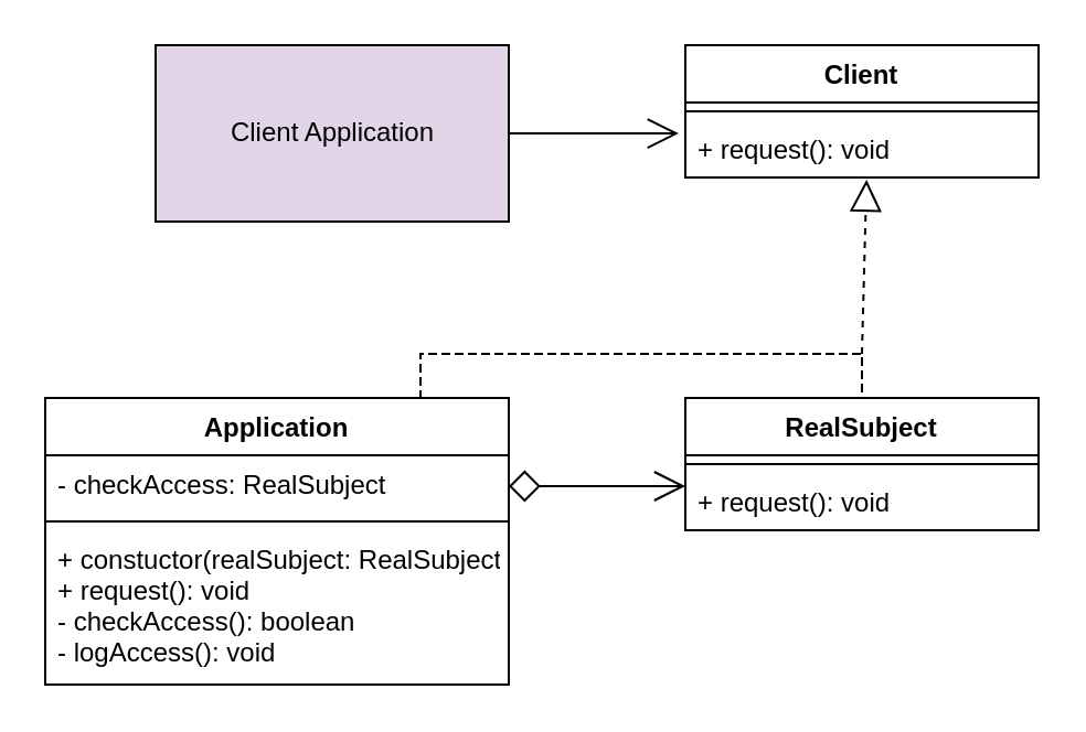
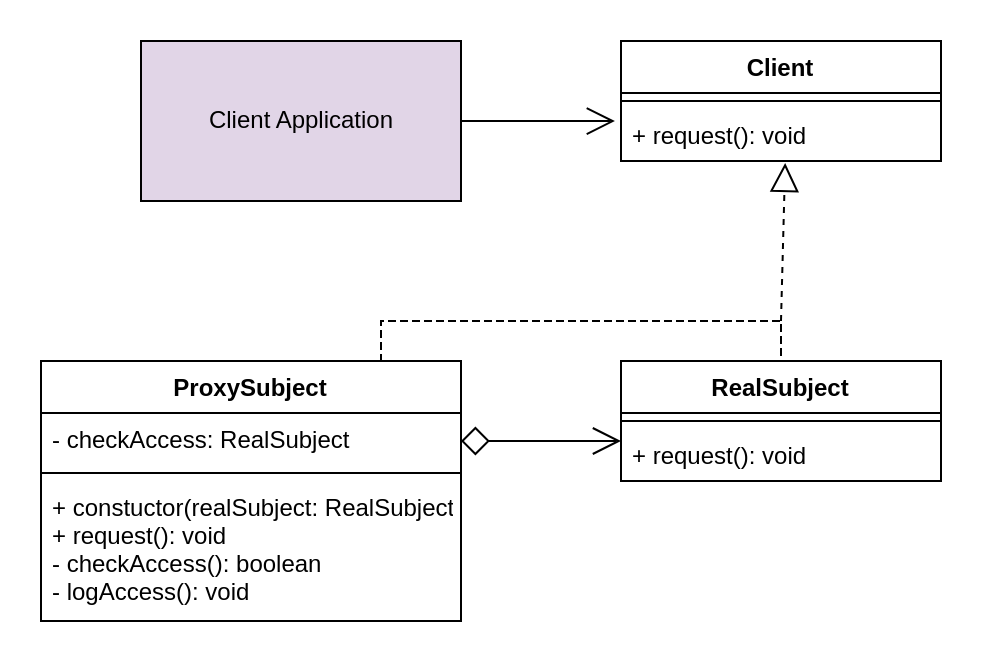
  <mxCell id="0" />
  <mxCell id="1" parent="0" />
  <mxCell id="2" style="edgeStyle=orthogonalEdgeStyle;rounded=0;orthogonalLoop=1;jettySize=auto;html=1;entryX=-0.019;entryY=0.231;entryDx=0;entryDy=0;entryPerimeter=0;endArrow=open;endFill=0;endSize=12;startSize=12;" edge="1" parent="1" source="3" target="9"><mxGeometry relative="1" as="geometry" /></mxCell>
  <mxCell id="3" value="Client Application" style="html=1;fillColor=#e1d5e7;" parent="1" vertex="1"><mxGeometry x="70" y="20" width="160" height="80" as="geometry" /></mxCell>
  <mxCell id="4" value="RealSubject" style="swimlane;fontStyle=1;align=center;verticalAlign=top;childLayout=stackLayout;horizontal=1;startSize=26;horizontalStack=0;resizeParent=1;resizeParentMax=0;resizeLast=0;collapsible=1;marginBottom=0;" parent="1" vertex="1"><mxGeometry x="310" y="180" width="160" height="60" as="geometry" /></mxCell>
  <mxCell id="5" value="" style="line;strokeWidth=1;fillColor=none;align=left;verticalAlign=middle;spacingTop=-1;spacingLeft=3;spacingRight=3;rotatable=0;labelPosition=right;points=[];portConstraint=eastwest;" parent="4" vertex="1"><mxGeometry y="26" width="160" height="8" as="geometry" /></mxCell>
  <mxCell id="6" value="+ request(): void" style="text;strokeColor=none;fillColor=none;align=left;verticalAlign=top;spacingLeft=4;spacingRight=4;overflow=hidden;rotatable=0;points=[[0,0.5],[1,0.5]];portConstraint=eastwest;" parent="4" vertex="1"><mxGeometry y="34" width="160" height="26" as="geometry" /></mxCell>
  <mxCell id="7" value="Client" style="swimlane;fontStyle=1;align=center;verticalAlign=top;childLayout=stackLayout;horizontal=1;startSize=26;horizontalStack=0;resizeParent=1;resizeParentMax=0;resizeLast=0;collapsible=1;marginBottom=0;" parent="1" vertex="1"><mxGeometry x="310" y="20" width="160" height="60" as="geometry" /></mxCell>
  <mxCell id="8" value="" style="line;strokeWidth=1;fillColor=none;align=left;verticalAlign=middle;spacingTop=-1;spacingLeft=3;spacingRight=3;rotatable=0;labelPosition=right;points=[];portConstraint=eastwest;" parent="7" vertex="1"><mxGeometry y="26" width="160" height="8" as="geometry" /></mxCell>
  <mxCell id="9" value="+ request(): void" style="text;strokeColor=none;fillColor=none;align=left;verticalAlign=top;spacingLeft=4;spacingRight=4;overflow=hidden;rotatable=0;points=[[0,0.5],[1,0.5]];portConstraint=eastwest;" parent="7" vertex="1"><mxGeometry y="34" width="160" height="26" as="geometry" /></mxCell>
  <mxCell id="10" value="" style="html=1;verticalAlign=bottom;startArrow=diamond;startFill=0;endArrow=open;startSize=12;endFill=0;endSize=12;" parent="1" edge="1"><mxGeometry width="60" relative="1" as="geometry"><mxPoint x="230" y="220" as="sourcePoint" /><mxPoint x="310" y="220" as="targetPoint" /></mxGeometry></mxCell>
  <mxCell id="11" value="" style="shape=partialRectangle;whiteSpace=wrap;html=1;bottom=1;right=1;left=1;top=0;fillColor=none;routingCenterX=-0.5;direction=west;dashed=1;" parent="1" vertex="1"><mxGeometry x="190" y="160" width="200" height="20" as="geometry" /></mxCell>
  <mxCell id="12" value="" style="html=1;verticalAlign=bottom;startArrow=none;startFill=0;endArrow=block;startSize=12;endFill=0;endSize=12;exitX=0;exitY=1;exitDx=0;exitDy=0;entryX=0.513;entryY=1.038;entryDx=0;entryDy=0;entryPerimeter=0;dashed=1;" parent="1" source="11" target="9" edge="1"><mxGeometry width="60" relative="1" as="geometry"><mxPoint x="240" y="230" as="sourcePoint" /><mxPoint x="320" y="230" as="targetPoint" /></mxGeometry></mxCell>
- <mxCell id="13" value="Application" style="swimlane;fontStyle=1;align=center;verticalAlign=top;childLayout=stackLayout;horizontal=1;startSize=26;horizontalStack=0;resizeParent=1;resizeParentMax=0;resizeLast=0;collapsible=1;marginBottom=0;" vertex="1" parent="1"><mxGeometry x="20" y="180" width="210" height="130" as="geometry" /></mxCell>
+ <mxCell id="13" value="ProxySubject" style="swimlane;fontStyle=1;align=center;verticalAlign=top;childLayout=stackLayout;horizontal=1;startSize=26;horizontalStack=0;resizeParent=1;resizeParentMax=0;resizeLast=0;collapsible=1;marginBottom=0;" vertex="1" parent="1"><mxGeometry x="20" y="180" width="210" height="130" as="geometry" /></mxCell>
  <mxCell id="14" value="- checkAccess: RealSubject" style="text;strokeColor=none;fillColor=none;align=left;verticalAlign=top;spacingLeft=4;spacingRight=4;overflow=hidden;rotatable=0;points=[[0,0.5],[1,0.5]];portConstraint=eastwest;" vertex="1" parent="13"><mxGeometry y="26" width="210" height="26" as="geometry" /></mxCell>
  <mxCell id="15" value="" style="line;strokeWidth=1;fillColor=none;align=left;verticalAlign=middle;spacingTop=-1;spacingLeft=3;spacingRight=3;rotatable=0;labelPosition=right;points=[];portConstraint=eastwest;" vertex="1" parent="13"><mxGeometry y="52" width="210" height="8" as="geometry" /></mxCell>
  <mxCell id="16" value="+ constuctor(realSubject: RealSubject)&#10;+ request(): void&#10;- checkAccess(): boolean&#10;- logAccess(): void" style="text;strokeColor=none;fillColor=none;align=left;verticalAlign=top;spacingLeft=4;spacingRight=4;overflow=hidden;rotatable=0;points=[[0,0.5],[1,0.5]];portConstraint=eastwest;" vertex="1" parent="13"><mxGeometry y="60" width="210" height="70" as="geometry" /></mxCell>
